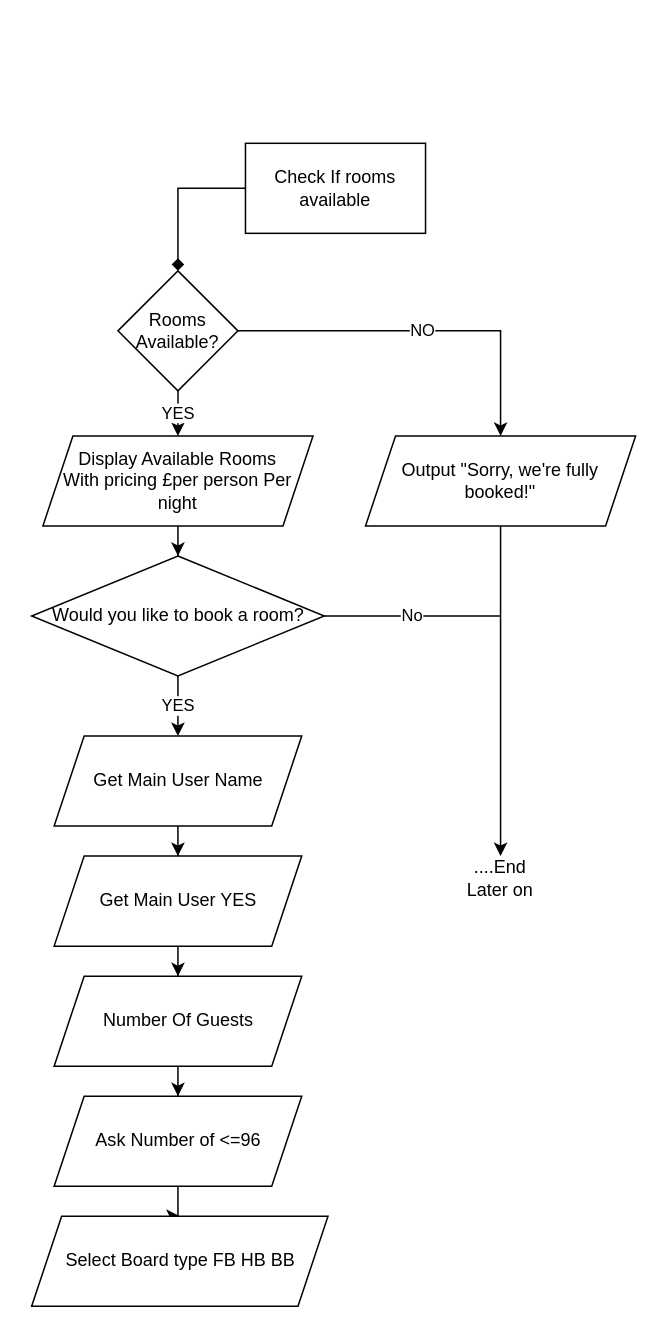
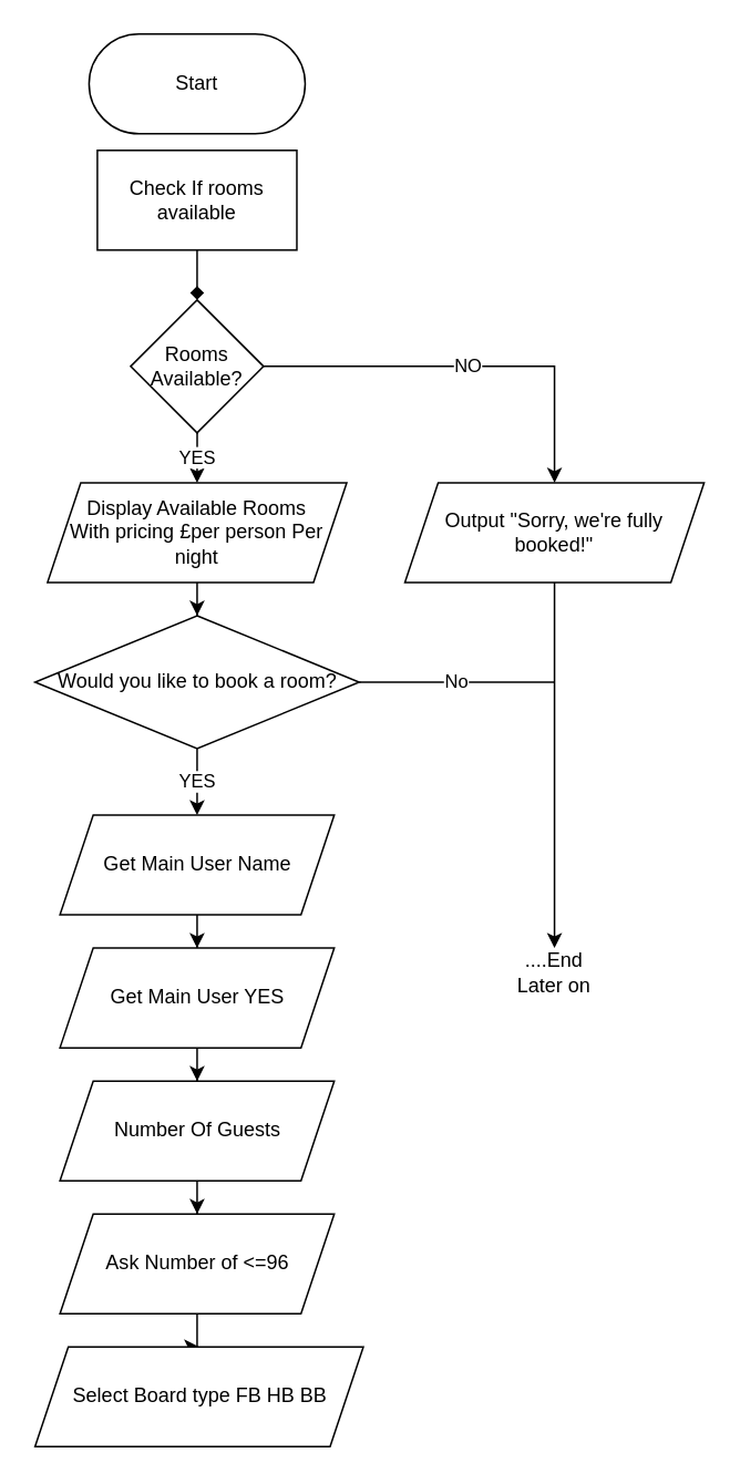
  <mxCell id="0" />
  <mxCell id="1" parent="0" />
+ <mxCell id="2" value="Start" style="rounded=1;whiteSpace=wrap;html=1;arcSize=50;" parent="1" vertex="1"><mxGeometry x="53" y="20" width="130" height="60" as="geometry" /></mxCell>
  <mxCell id="3" style="edgeStyle=orthogonalEdgeStyle;rounded=0;orthogonalLoop=1;jettySize=auto;html=1;" parent="1" source="4" target="6" edge="1"><mxGeometry relative="1" as="geometry" /></mxCell>
  <mxCell id="4" value="Get Main User Name" style="shape=parallelogram;perimeter=parallelogramPerimeter;whiteSpace=wrap;html=1;fixedSize=1;" parent="1" vertex="1"><mxGeometry x="35.5" y="490.02" width="165" height="60" as="geometry" /></mxCell>
  <mxCell id="5" style="edgeStyle=orthogonalEdgeStyle;rounded=0;orthogonalLoop=1;jettySize=auto;html=1;entryX=0.5;entryY=0;entryDx=0;entryDy=0;" parent="1" source="6" target="8" edge="1"><mxGeometry relative="1" as="geometry" /></mxCell>
  <mxCell id="6" value="Get Main User YES" style="shape=parallelogram;perimeter=parallelogramPerimeter;whiteSpace=wrap;html=1;fixedSize=1;" parent="1" vertex="1"><mxGeometry x="35.5" y="570.02" width="165" height="60" as="geometry" /></mxCell>
  <mxCell id="7" style="edgeStyle=orthogonalEdgeStyle;rounded=0;orthogonalLoop=1;jettySize=auto;html=1;" parent="1" source="8" target="10" edge="1"><mxGeometry relative="1" as="geometry" /></mxCell>
  <mxCell id="8" value="Number Of Guests " style="shape=parallelogram;perimeter=parallelogramPerimeter;whiteSpace=wrap;html=1;fixedSize=1;" parent="1" vertex="1"><mxGeometry x="35.5" y="650.02" width="165" height="60" as="geometry" /></mxCell>
  <mxCell id="9" style="edgeStyle=orthogonalEdgeStyle;rounded=0;orthogonalLoop=1;jettySize=auto;html=1;entryX=0.5;entryY=0;entryDx=0;entryDy=0;" parent="1" source="10" target="11" edge="1"><mxGeometry relative="1" as="geometry" /></mxCell>
  <mxCell id="10" value="Ask Number of &amp;lt;=96" style="shape=parallelogram;perimeter=parallelogramPerimeter;whiteSpace=wrap;html=1;fixedSize=1;" parent="1" vertex="1"><mxGeometry x="35.5" y="730.02" width="165" height="60" as="geometry" /></mxCell>
  <mxCell id="11" value="Select Board type FB HB BB" style="shape=parallelogram;perimeter=parallelogramPerimeter;whiteSpace=wrap;html=1;fixedSize=1;" parent="1" vertex="1"><mxGeometry x="20.5" y="810.02" width="197.5" height="60" as="geometry" /></mxCell>
  <mxCell id="12" style="edgeStyle=orthogonalEdgeStyle;rounded=0;orthogonalLoop=1;jettySize=auto;html=1;endArrow=diamond;" parent="1" source="13" target="16" edge="1"><mxGeometry relative="1" as="geometry" /></mxCell>
- <mxCell id="13" value="Check If rooms available" style="rounded=0;whiteSpace=wrap;html=1;" parent="1" vertex="1"><mxGeometry x="163" y="95" width="120" height="60" as="geometry" /></mxCell>
+ <mxCell id="13" value="Check If rooms available" style="rounded=0;whiteSpace=wrap;html=1;" parent="1" vertex="1"><mxGeometry x="58" y="90" width="120" height="60" as="geometry" /></mxCell>
  <mxCell id="14" value="YES" style="edgeStyle=orthogonalEdgeStyle;rounded=0;orthogonalLoop=1;jettySize=auto;html=1;" parent="1" edge="1"><mxGeometry relative="1" as="geometry"><mxPoint x="118.059" y="260.001" as="sourcePoint" /><mxPoint x="118" y="290.06" as="targetPoint" /></mxGeometry></mxCell>
  <mxCell id="15" value="NO" style="edgeStyle=orthogonalEdgeStyle;rounded=0;orthogonalLoop=1;jettySize=auto;html=1;" parent="1" source="16" target="18" edge="1"><mxGeometry relative="1" as="geometry" /></mxCell>
  <mxCell id="16" value="Rooms Available?" style="rhombus;whiteSpace=wrap;html=1;" parent="1" vertex="1"><mxGeometry x="78" y="180" width="80" height="80" as="geometry" /></mxCell>
  <mxCell id="17" style="edgeStyle=orthogonalEdgeStyle;rounded=0;orthogonalLoop=1;jettySize=auto;html=1;" parent="1" source="18" edge="1"><mxGeometry relative="1" as="geometry"><mxPoint x="333" y="570" as="targetPoint" /></mxGeometry></mxCell>
  <mxCell id="18" value="Output &quot;Sorry, we're fully booked!&quot;" style="shape=parallelogram;perimeter=parallelogramPerimeter;whiteSpace=wrap;html=1;fixedSize=1;" parent="1" vertex="1"><mxGeometry x="243" y="290" width="180" height="60" as="geometry" /></mxCell>
  <mxCell id="19" value="....End Later on" style="text;html=1;strokeColor=none;fillColor=none;align=center;verticalAlign=middle;whiteSpace=wrap;rounded=0;" parent="1" vertex="1"><mxGeometry x="303" y="570" width="60" height="30" as="geometry" /></mxCell>
  <mxCell id="20" style="edgeStyle=orthogonalEdgeStyle;rounded=0;orthogonalLoop=1;jettySize=auto;html=1;" parent="1" source="21" target="23" edge="1"><mxGeometry relative="1" as="geometry" /></mxCell>
  <mxCell id="21" value="&lt;div&gt;Display Available Rooms&lt;/div&gt;&lt;div&gt;With pricing £per person Per night&lt;br&gt;&lt;/div&gt;" style="shape=parallelogram;perimeter=parallelogramPerimeter;whiteSpace=wrap;html=1;fixedSize=1;" parent="1" vertex="1"><mxGeometry x="28" y="290" width="180" height="60" as="geometry" /></mxCell>
  <mxCell id="22" value="YES" style="edgeStyle=orthogonalEdgeStyle;rounded=0;orthogonalLoop=1;jettySize=auto;html=1;entryX=0.5;entryY=0;entryDx=0;entryDy=0;exitX=0.5;exitY=1;exitDx=0;exitDy=0;" parent="1" source="23" target="4" edge="1"><mxGeometry relative="1" as="geometry"><mxPoint x="118.059" y="469.996" as="sourcePoint" /></mxGeometry></mxCell>
  <mxCell id="23" value="Would you like to book a room?" style="rhombus;whiteSpace=wrap;html=1;" parent="1" vertex="1"><mxGeometry x="20.5" y="370" width="195" height="80" as="geometry" /></mxCell>
  <mxCell id="24" value="No" style="endArrow=none;html=1;rounded=0;entryX=1;entryY=0.5;entryDx=0;entryDy=0;" parent="1" target="23" edge="1"><mxGeometry width="50" height="50" relative="1" as="geometry"><mxPoint x="333" y="410" as="sourcePoint" /><mxPoint x="183" y="430" as="targetPoint" /></mxGeometry></mxCell>
